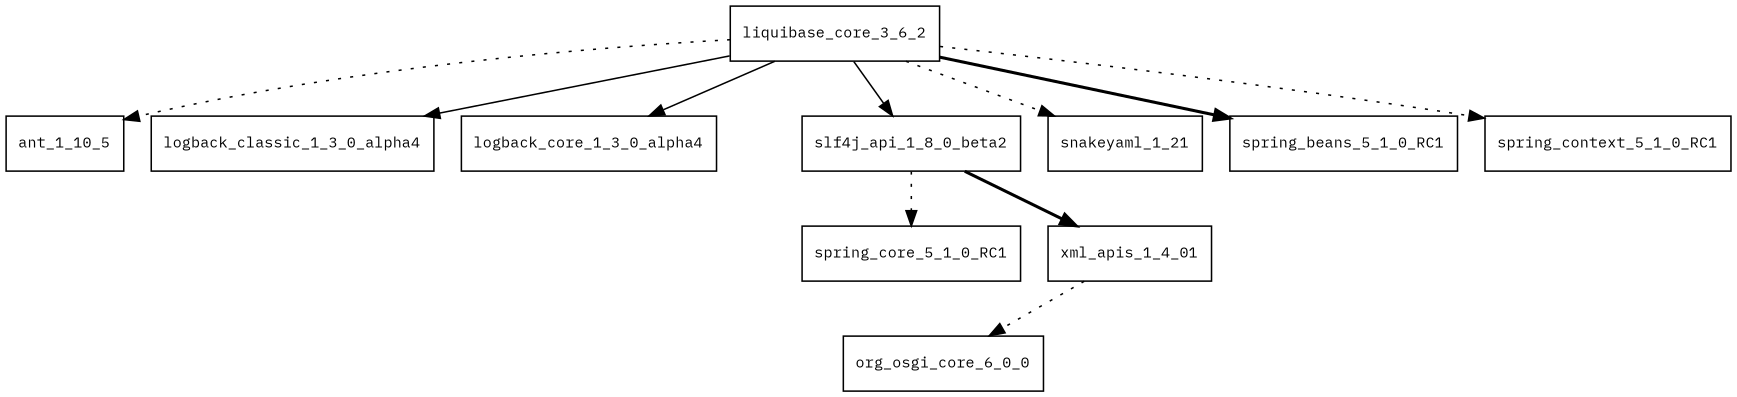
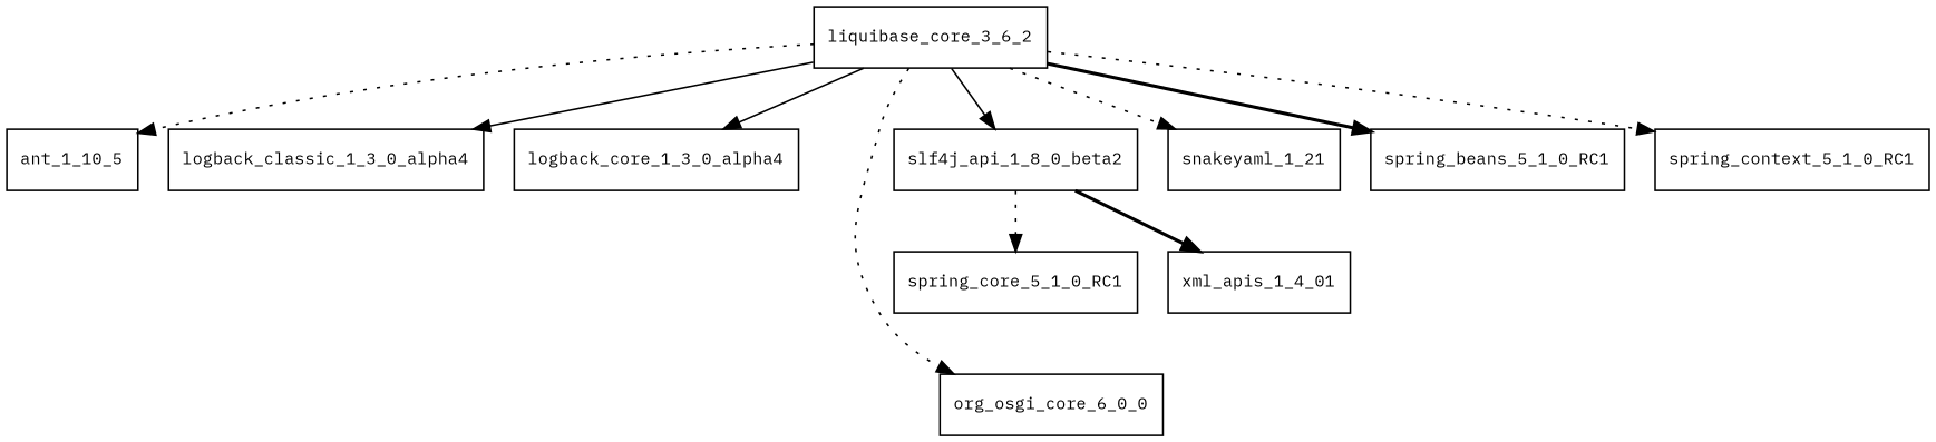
  digraph {
    fontname="IBM Plex Mono"
    node [fontname="IBM Plex Mono" fontsize=10.0 shape=box]
    edge [fontname="IBM Plex Mono" style=dotted]
    liquibase_core_3_6_2
    ant_1_10_5
    logback_classic_1_3_0_alpha4
    logback_core_1_3_0_alpha4
    org_osgi_core_6_0_0
    slf4j_api_1_8_0_beta2
    snakeyaml_1_21
    spring_beans_5_1_0_RC1
    spring_context_5_1_0_RC1
    spring_core_5_1_0_RC1
    xml_apis_1_4_01
    liquibase_core_3_6_2 -> ant_1_10_5
    liquibase_core_3_6_2 -> logback_classic_1_3_0_alpha4 [style=solid]
    liquibase_core_3_6_2 -> logback_core_1_3_0_alpha4 [style=solid]
-   xml_apis_1_4_01 -> org_osgi_core_6_0_0
+   liquibase_core_3_6_2 -> org_osgi_core_6_0_0
    liquibase_core_3_6_2 -> slf4j_api_1_8_0_beta2 [style=solid]
    liquibase_core_3_6_2 -> snakeyaml_1_21
    liquibase_core_3_6_2 -> spring_beans_5_1_0_RC1 [style=bold]
    liquibase_core_3_6_2 -> spring_context_5_1_0_RC1
    slf4j_api_1_8_0_beta2 -> spring_core_5_1_0_RC1
    slf4j_api_1_8_0_beta2 -> xml_apis_1_4_01 [style=bold]
  }
